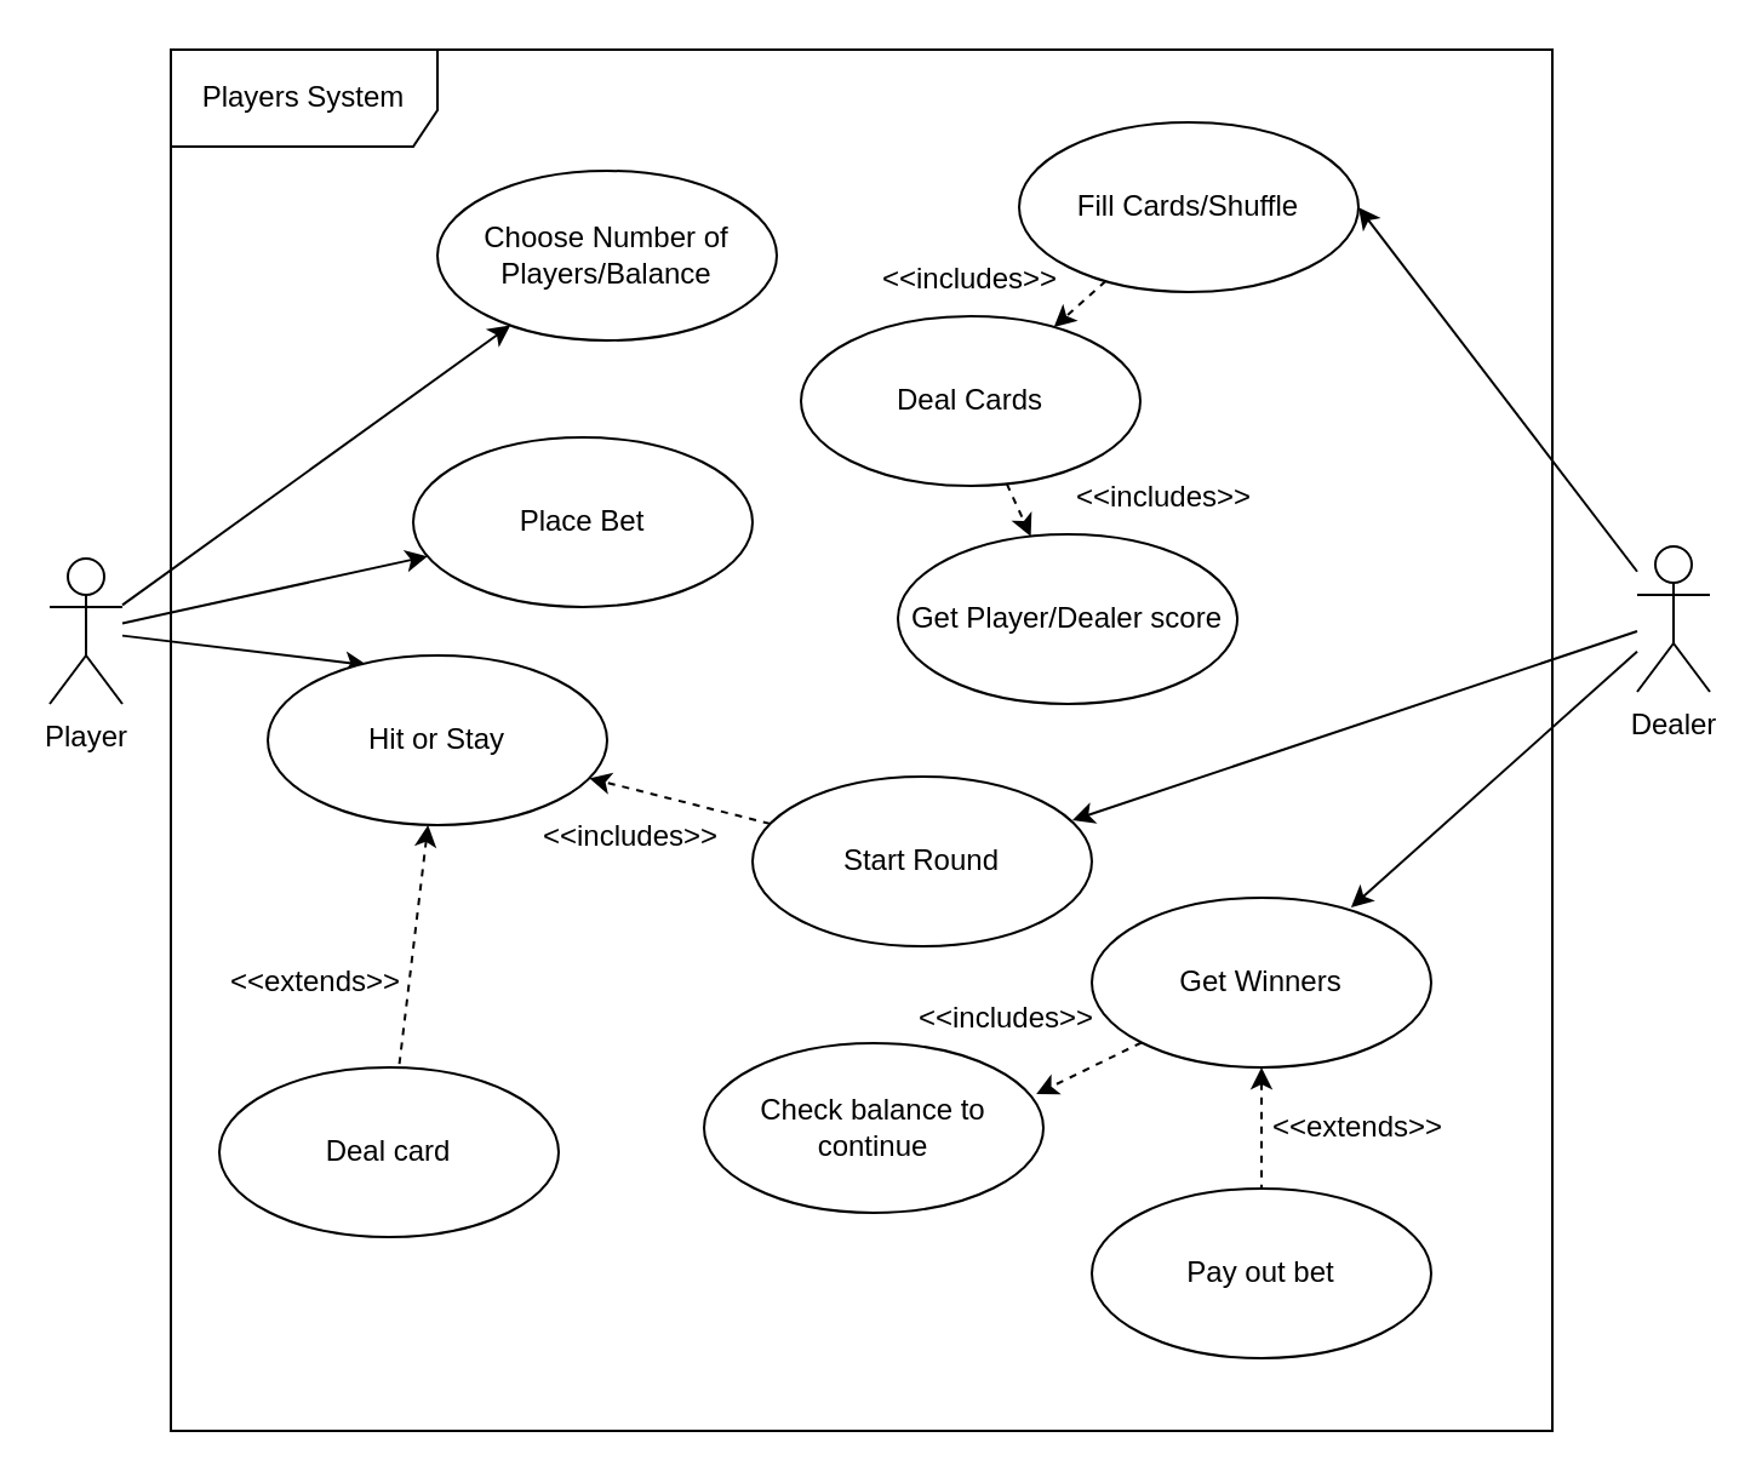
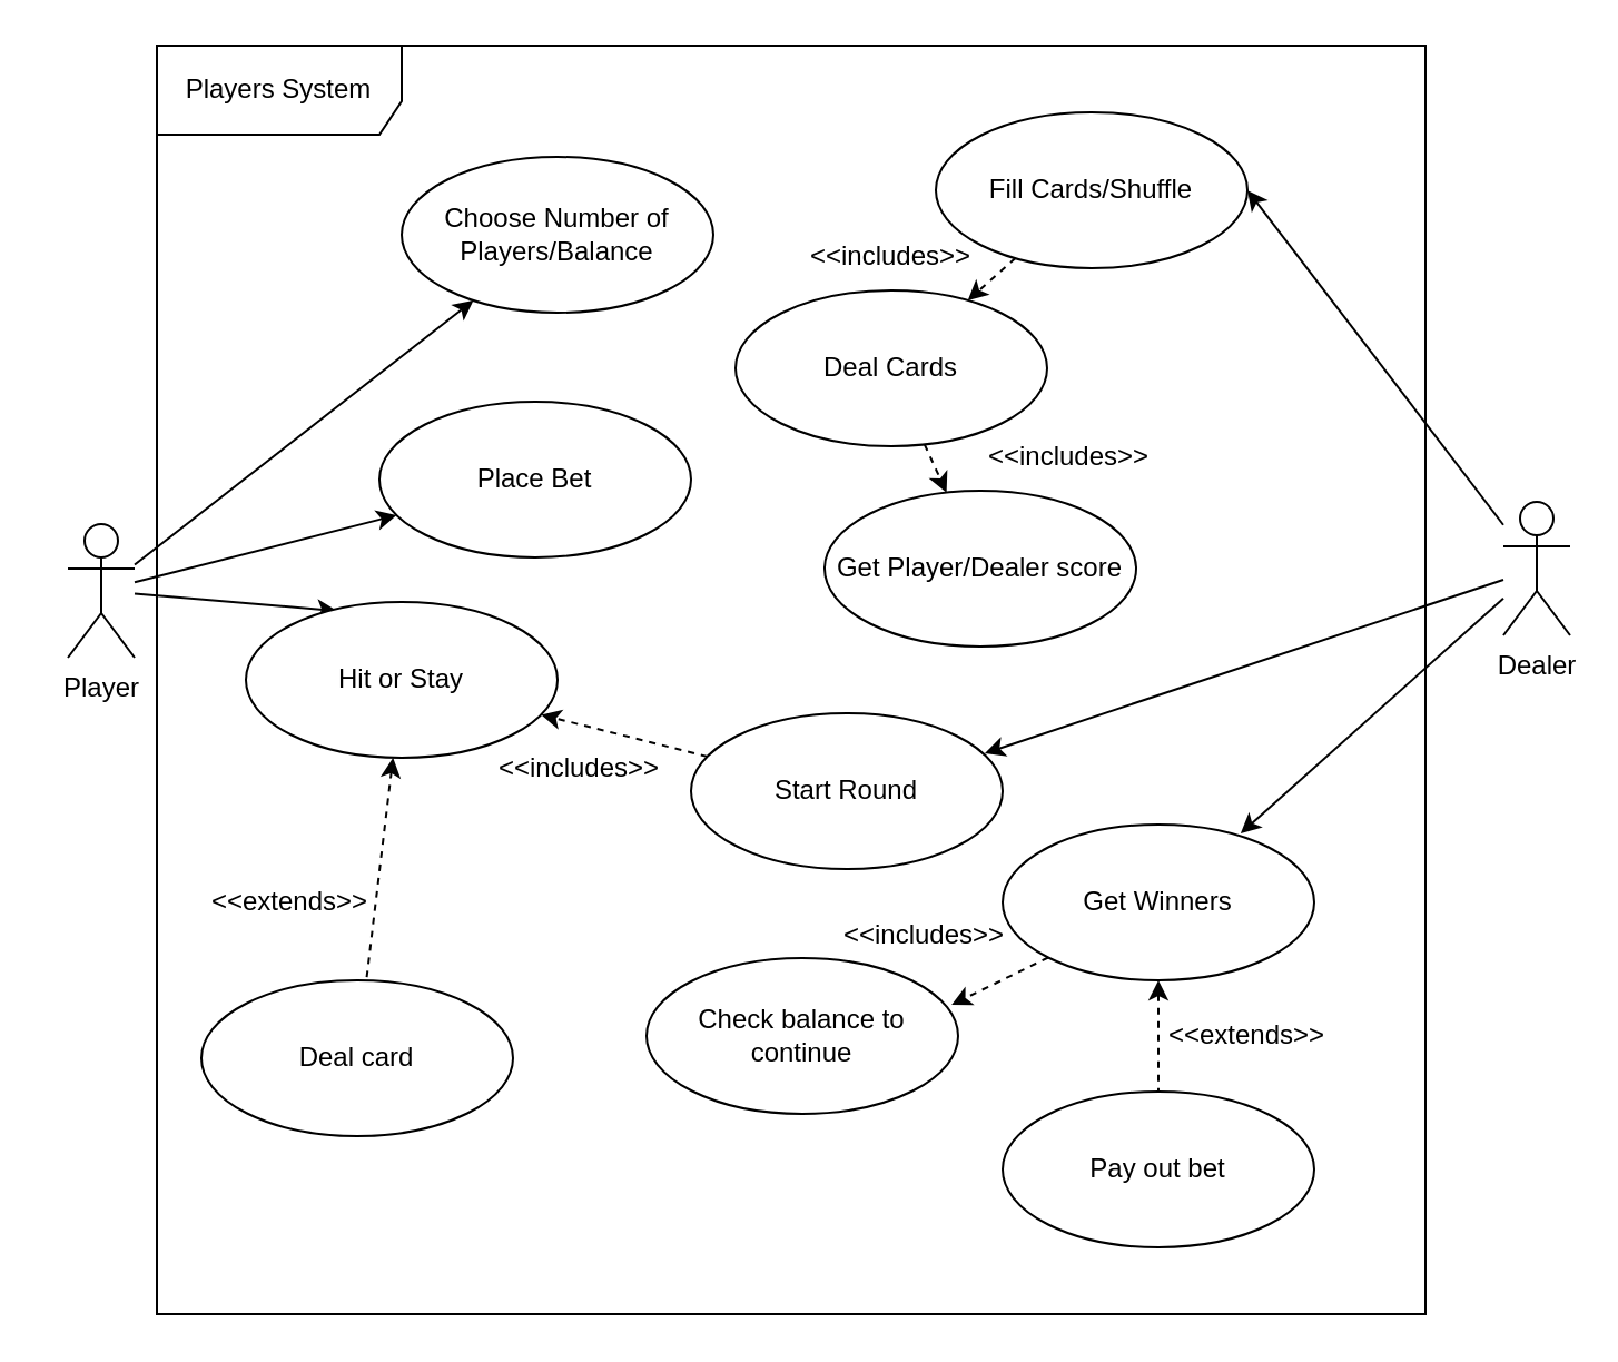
  <mxCell id="0" />
  <mxCell id="1" parent="0" />
  <mxCell id="2" style="rounded=0;orthogonalLoop=1;jettySize=auto;html=1;" edge="1" parent="1" source="5" target="10"><mxGeometry relative="1" as="geometry" /></mxCell>
  <mxCell id="3" style="edgeStyle=none;rounded=0;orthogonalLoop=1;jettySize=auto;html=1;" edge="1" parent="1" source="5" target="11"><mxGeometry relative="1" as="geometry" /></mxCell>
  <mxCell id="4" style="edgeStyle=none;rounded=0;orthogonalLoop=1;jettySize=auto;html=1;entryX=0.293;entryY=0.057;entryDx=0;entryDy=0;entryPerimeter=0;startArrow=none;startFill=0;endArrow=classic;endFill=1;fillColor=#e1d5e7;strokeColor=#030303;" edge="1" parent="1" source="5" target="20"><mxGeometry relative="1" as="geometry" /></mxCell>
- <mxCell id="5" value="Player" style="shape=umlActor;verticalLabelPosition=bottom;verticalAlign=top;html=1;outlineConnect=0;" vertex="1" parent="1"><mxGeometry x="20" y="230" width="30" height="60" as="geometry" /></mxCell>
+ <mxCell id="5" value="Player" style="shape=umlActor;verticalLabelPosition=bottom;verticalAlign=top;html=1;outlineConnect=0;" vertex="1" parent="1"><mxGeometry x="30" y="235" width="30" height="60" as="geometry" /></mxCell>
  <mxCell id="6" style="edgeStyle=none;rounded=0;orthogonalLoop=1;jettySize=auto;html=1;entryX=1;entryY=0.5;entryDx=0;entryDy=0;" edge="1" parent="1" source="9" target="13"><mxGeometry relative="1" as="geometry" /></mxCell>
  <mxCell id="7" style="edgeStyle=none;rounded=0;orthogonalLoop=1;jettySize=auto;html=1;entryX=0.943;entryY=0.257;entryDx=0;entryDy=0;entryPerimeter=0;startArrow=none;startFill=0;endArrow=classic;endFill=1;" edge="1" parent="1" source="9" target="18"><mxGeometry relative="1" as="geometry" /></mxCell>
  <mxCell id="8" style="edgeStyle=none;rounded=0;orthogonalLoop=1;jettySize=auto;html=1;startArrow=none;startFill=0;endArrow=classic;endFill=1;strokeColor=#030303;entryX=0.764;entryY=0.057;entryDx=0;entryDy=0;entryPerimeter=0;" edge="1" parent="1" source="9" target="23"><mxGeometry relative="1" as="geometry"><mxPoint x="567.106" y="352.731" as="targetPoint" /></mxGeometry></mxCell>
  <mxCell id="9" value="Dealer" style="shape=umlActor;verticalLabelPosition=bottom;verticalAlign=top;html=1;outlineConnect=0;" vertex="1" parent="1"><mxGeometry x="675" y="225" width="30" height="60" as="geometry" /></mxCell>
  <mxCell id="10" value="Choose Number of Players/Balance" style="ellipse;whiteSpace=wrap;html=1;" vertex="1" parent="1"><mxGeometry x="180" y="70" width="140" height="70" as="geometry" /></mxCell>
  <mxCell id="11" value="Place Bet" style="ellipse;whiteSpace=wrap;html=1;" vertex="1" parent="1"><mxGeometry x="170" y="180" width="140" height="70" as="geometry" /></mxCell>
  <mxCell id="12" style="edgeStyle=none;rounded=0;orthogonalLoop=1;jettySize=auto;html=1;dashed=1;startArrow=none;startFill=0;endArrow=classic;endFill=1;" edge="1" parent="1" source="13" target="15"><mxGeometry relative="1" as="geometry"><mxPoint x="480" y="290" as="targetPoint" /></mxGeometry></mxCell>
  <mxCell id="13" value="Fill Cards/Shuffle" style="ellipse;whiteSpace=wrap;html=1;" vertex="1" parent="1"><mxGeometry x="420" y="50" width="140" height="70" as="geometry" /></mxCell>
  <mxCell id="14" style="edgeStyle=none;rounded=0;orthogonalLoop=1;jettySize=auto;html=1;dashed=1;startArrow=none;startFill=0;endArrow=classic;endFill=1;strokeColor=#030303;" edge="1" parent="1" source="15" target="16"><mxGeometry relative="1" as="geometry" /></mxCell>
  <mxCell id="15" value="Deal Cards" style="ellipse;whiteSpace=wrap;html=1;" vertex="1" parent="1"><mxGeometry x="330" y="130" width="140" height="70" as="geometry" /></mxCell>
  <mxCell id="16" value="Get Player/Dealer score" style="ellipse;whiteSpace=wrap;html=1;" vertex="1" parent="1"><mxGeometry x="370" y="220" width="140" height="70" as="geometry" /></mxCell>
  <mxCell id="17" style="edgeStyle=none;rounded=0;orthogonalLoop=1;jettySize=auto;html=1;startArrow=none;startFill=0;endArrow=classic;endFill=1;strokeColor=#030303;dashed=1;" edge="1" parent="1" source="18" target="20"><mxGeometry relative="1" as="geometry"><mxPoint x="480" y="450" as="targetPoint" /></mxGeometry></mxCell>
  <mxCell id="18" value="Start Round" style="ellipse;whiteSpace=wrap;html=1;" vertex="1" parent="1"><mxGeometry x="310" y="320" width="140" height="70" as="geometry" /></mxCell>
  <mxCell id="19" style="edgeStyle=none;rounded=0;orthogonalLoop=1;jettySize=auto;html=1;dashed=1;startArrow=classic;startFill=1;endArrow=none;endFill=0;strokeColor=#030303;" edge="1" parent="1" source="20" target="25"><mxGeometry relative="1" as="geometry" /></mxCell>
  <mxCell id="20" value="Hit or Stay" style="ellipse;whiteSpace=wrap;html=1;" vertex="1" parent="1"><mxGeometry x="110" y="270" width="140" height="70" as="geometry" /></mxCell>
  <mxCell id="21" style="edgeStyle=none;rounded=0;orthogonalLoop=1;jettySize=auto;html=1;entryX=0.5;entryY=0;entryDx=0;entryDy=0;dashed=1;startArrow=classic;startFill=1;endArrow=none;endFill=0;strokeColor=#030303;" edge="1" parent="1" source="23" target="24"><mxGeometry relative="1" as="geometry" /></mxCell>
  <mxCell id="22" style="edgeStyle=none;rounded=0;orthogonalLoop=1;jettySize=auto;html=1;entryX=0.979;entryY=0.3;entryDx=0;entryDy=0;entryPerimeter=0;dashed=1;startArrow=none;startFill=0;endArrow=classic;endFill=1;strokeColor=#030303;" edge="1" parent="1" source="23" target="26"><mxGeometry relative="1" as="geometry" /></mxCell>
  <mxCell id="23" value="Get Winners" style="ellipse;whiteSpace=wrap;html=1;" vertex="1" parent="1"><mxGeometry x="450" y="370" width="140" height="70" as="geometry" /></mxCell>
  <mxCell id="24" value="Pay out bet" style="ellipse;whiteSpace=wrap;html=1;" vertex="1" parent="1"><mxGeometry x="450" y="490" width="140" height="70" as="geometry" /></mxCell>
  <mxCell id="25" value="Deal card" style="ellipse;whiteSpace=wrap;html=1;" vertex="1" parent="1"><mxGeometry x="90" y="440" width="140" height="70" as="geometry" /></mxCell>
  <mxCell id="26" value="Check balance to continue" style="ellipse;whiteSpace=wrap;html=1;" vertex="1" parent="1"><mxGeometry x="290" y="430" width="140" height="70" as="geometry" /></mxCell>
  <mxCell id="27" value="&amp;lt;&amp;lt;extends&amp;gt;&amp;gt;" style="text;html=1;strokeColor=none;fillColor=none;align=center;verticalAlign=middle;whiteSpace=wrap;rounded=0;" vertex="1" parent="1"><mxGeometry x="530" y="450" width="60" height="30" as="geometry" /></mxCell>
  <mxCell id="28" value="&amp;lt;&amp;lt;extends&amp;gt;&amp;gt;" style="text;html=1;strokeColor=none;fillColor=none;align=center;verticalAlign=middle;whiteSpace=wrap;rounded=0;" vertex="1" parent="1"><mxGeometry x="100" y="390" width="60" height="30" as="geometry" /></mxCell>
  <mxCell id="29" value="&amp;lt;&amp;lt;includes&amp;gt;&amp;gt;" style="text;html=1;strokeColor=none;fillColor=none;align=center;verticalAlign=middle;whiteSpace=wrap;rounded=0;" vertex="1" parent="1"><mxGeometry x="230" y="330" width="60" height="30" as="geometry" /></mxCell>
  <mxCell id="30" value="&amp;lt;&amp;lt;includes&amp;gt;&amp;gt;" style="text;html=1;strokeColor=none;fillColor=none;align=center;verticalAlign=middle;whiteSpace=wrap;rounded=0;" vertex="1" parent="1"><mxGeometry x="385" y="405" width="60" height="30" as="geometry" /></mxCell>
  <mxCell id="31" value="&amp;lt;&amp;lt;includes&amp;gt;&amp;gt;" style="text;html=1;strokeColor=none;fillColor=none;align=center;verticalAlign=middle;whiteSpace=wrap;rounded=0;" vertex="1" parent="1"><mxGeometry x="370" y="100" width="60" height="30" as="geometry" /></mxCell>
  <mxCell id="32" value="&amp;lt;&amp;lt;includes&amp;gt;&amp;gt;" style="text;html=1;strokeColor=none;fillColor=none;align=center;verticalAlign=middle;whiteSpace=wrap;rounded=0;" vertex="1" parent="1"><mxGeometry x="450" y="190" width="60" height="30" as="geometry" /></mxCell>
  <mxCell id="33" value="Players System" style="shape=umlFrame;whiteSpace=wrap;html=1;width=110;height=40;" vertex="1" parent="1"><mxGeometry x="70" y="20" width="570" height="570" as="geometry" /></mxCell>
